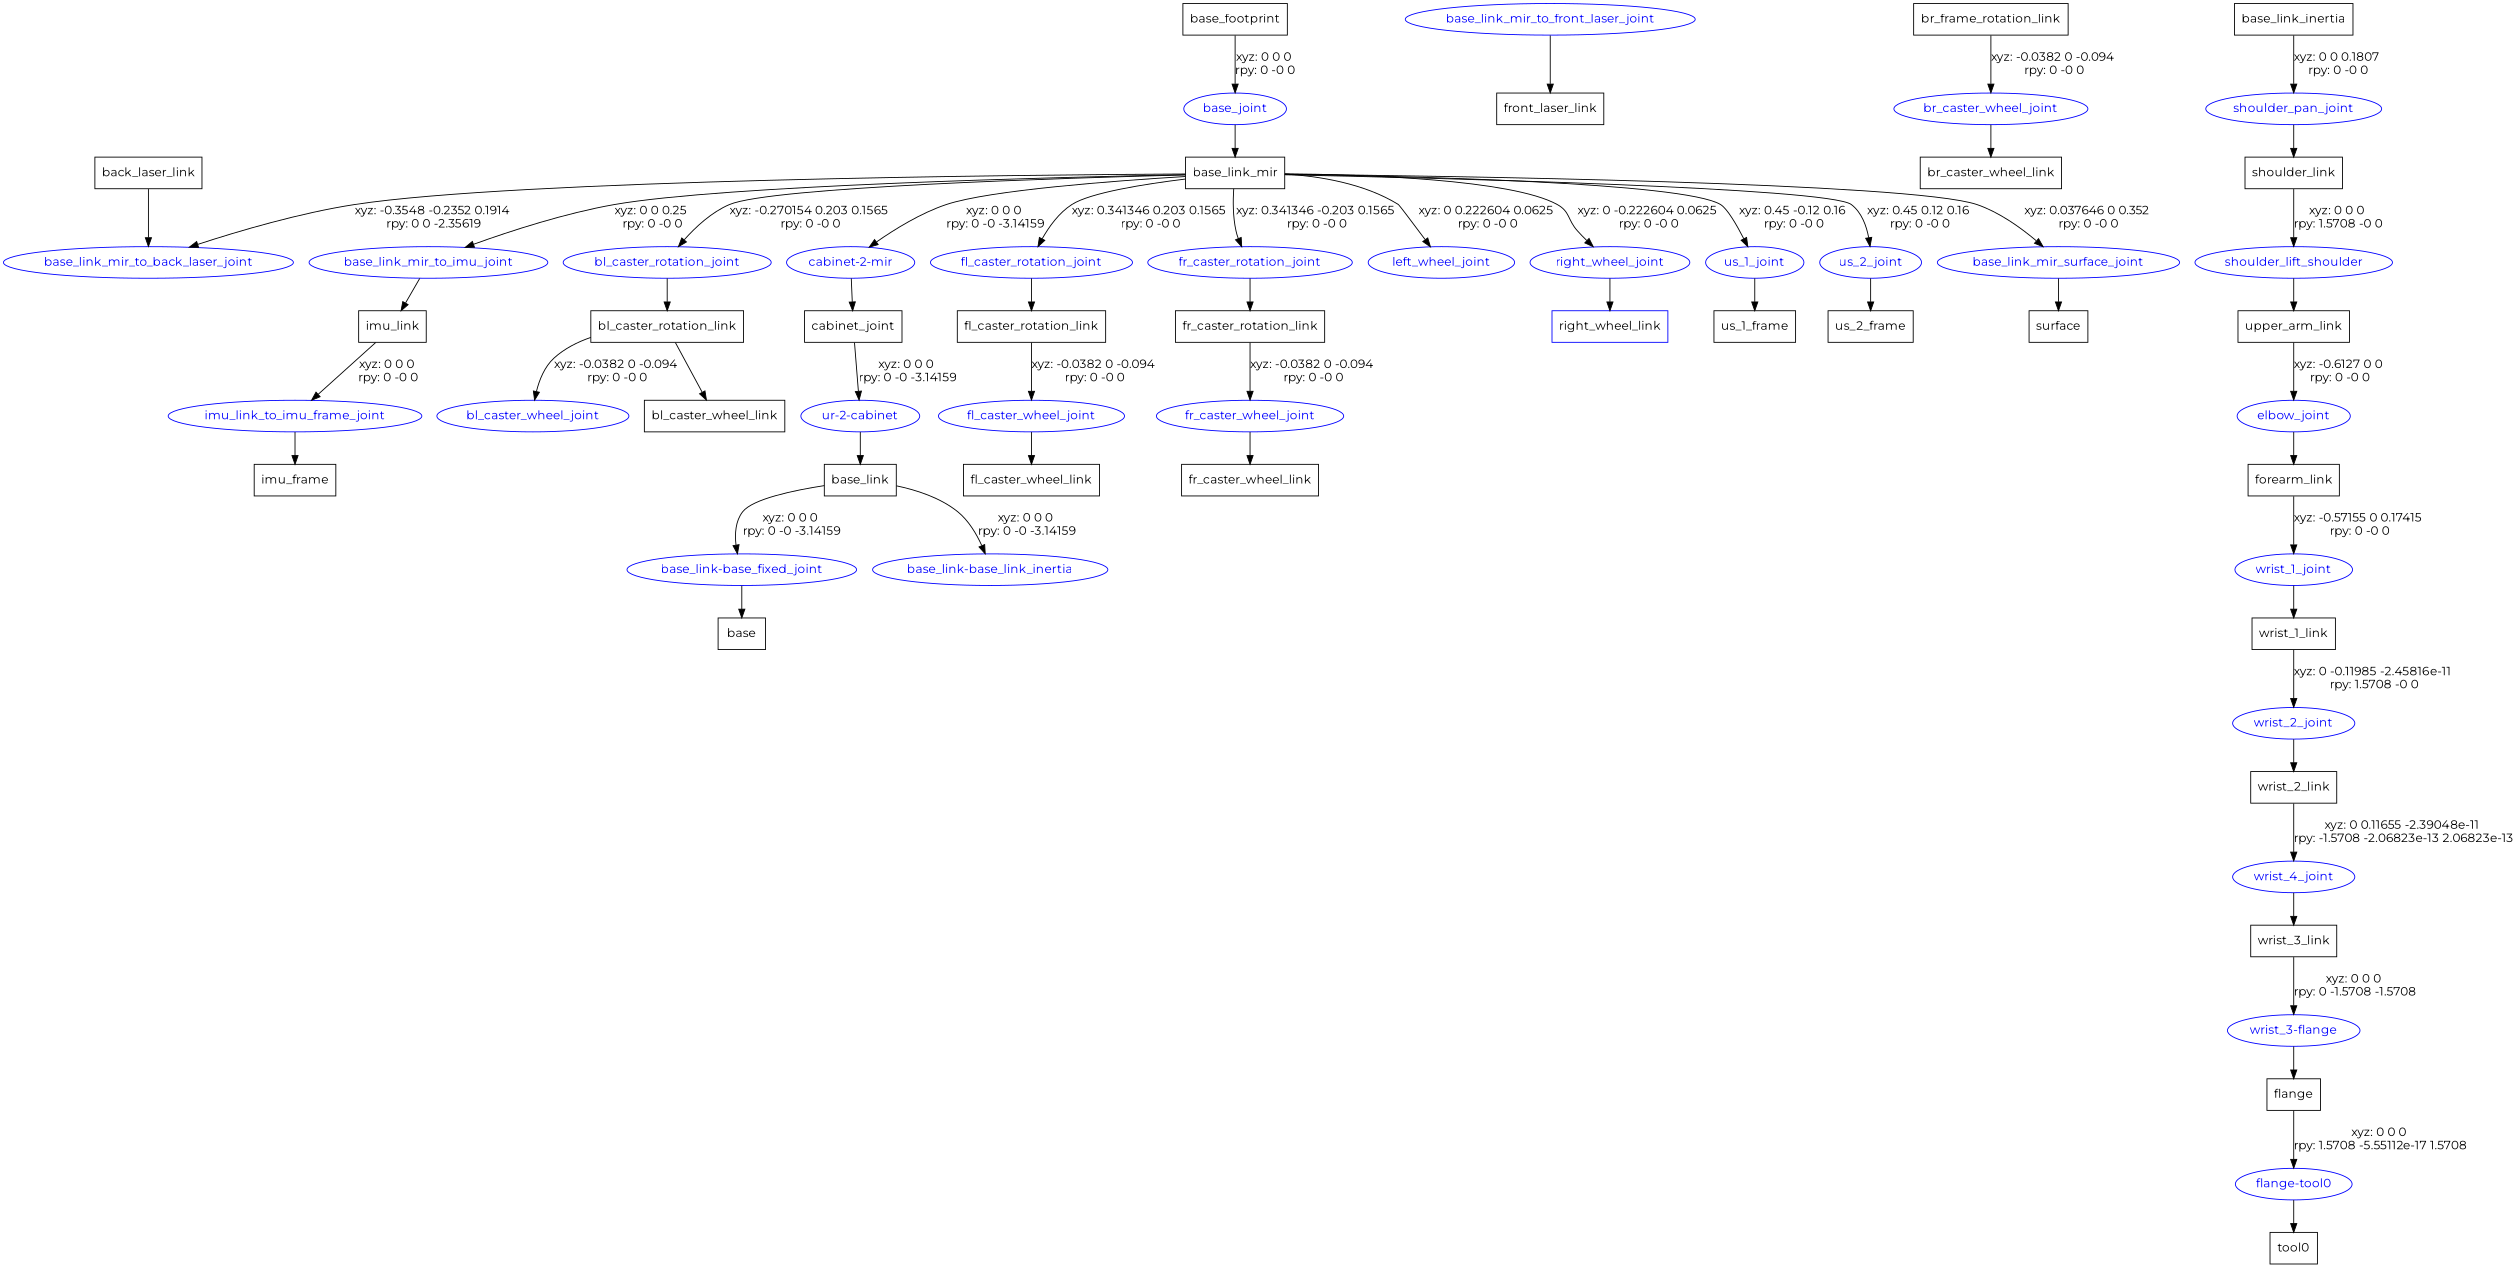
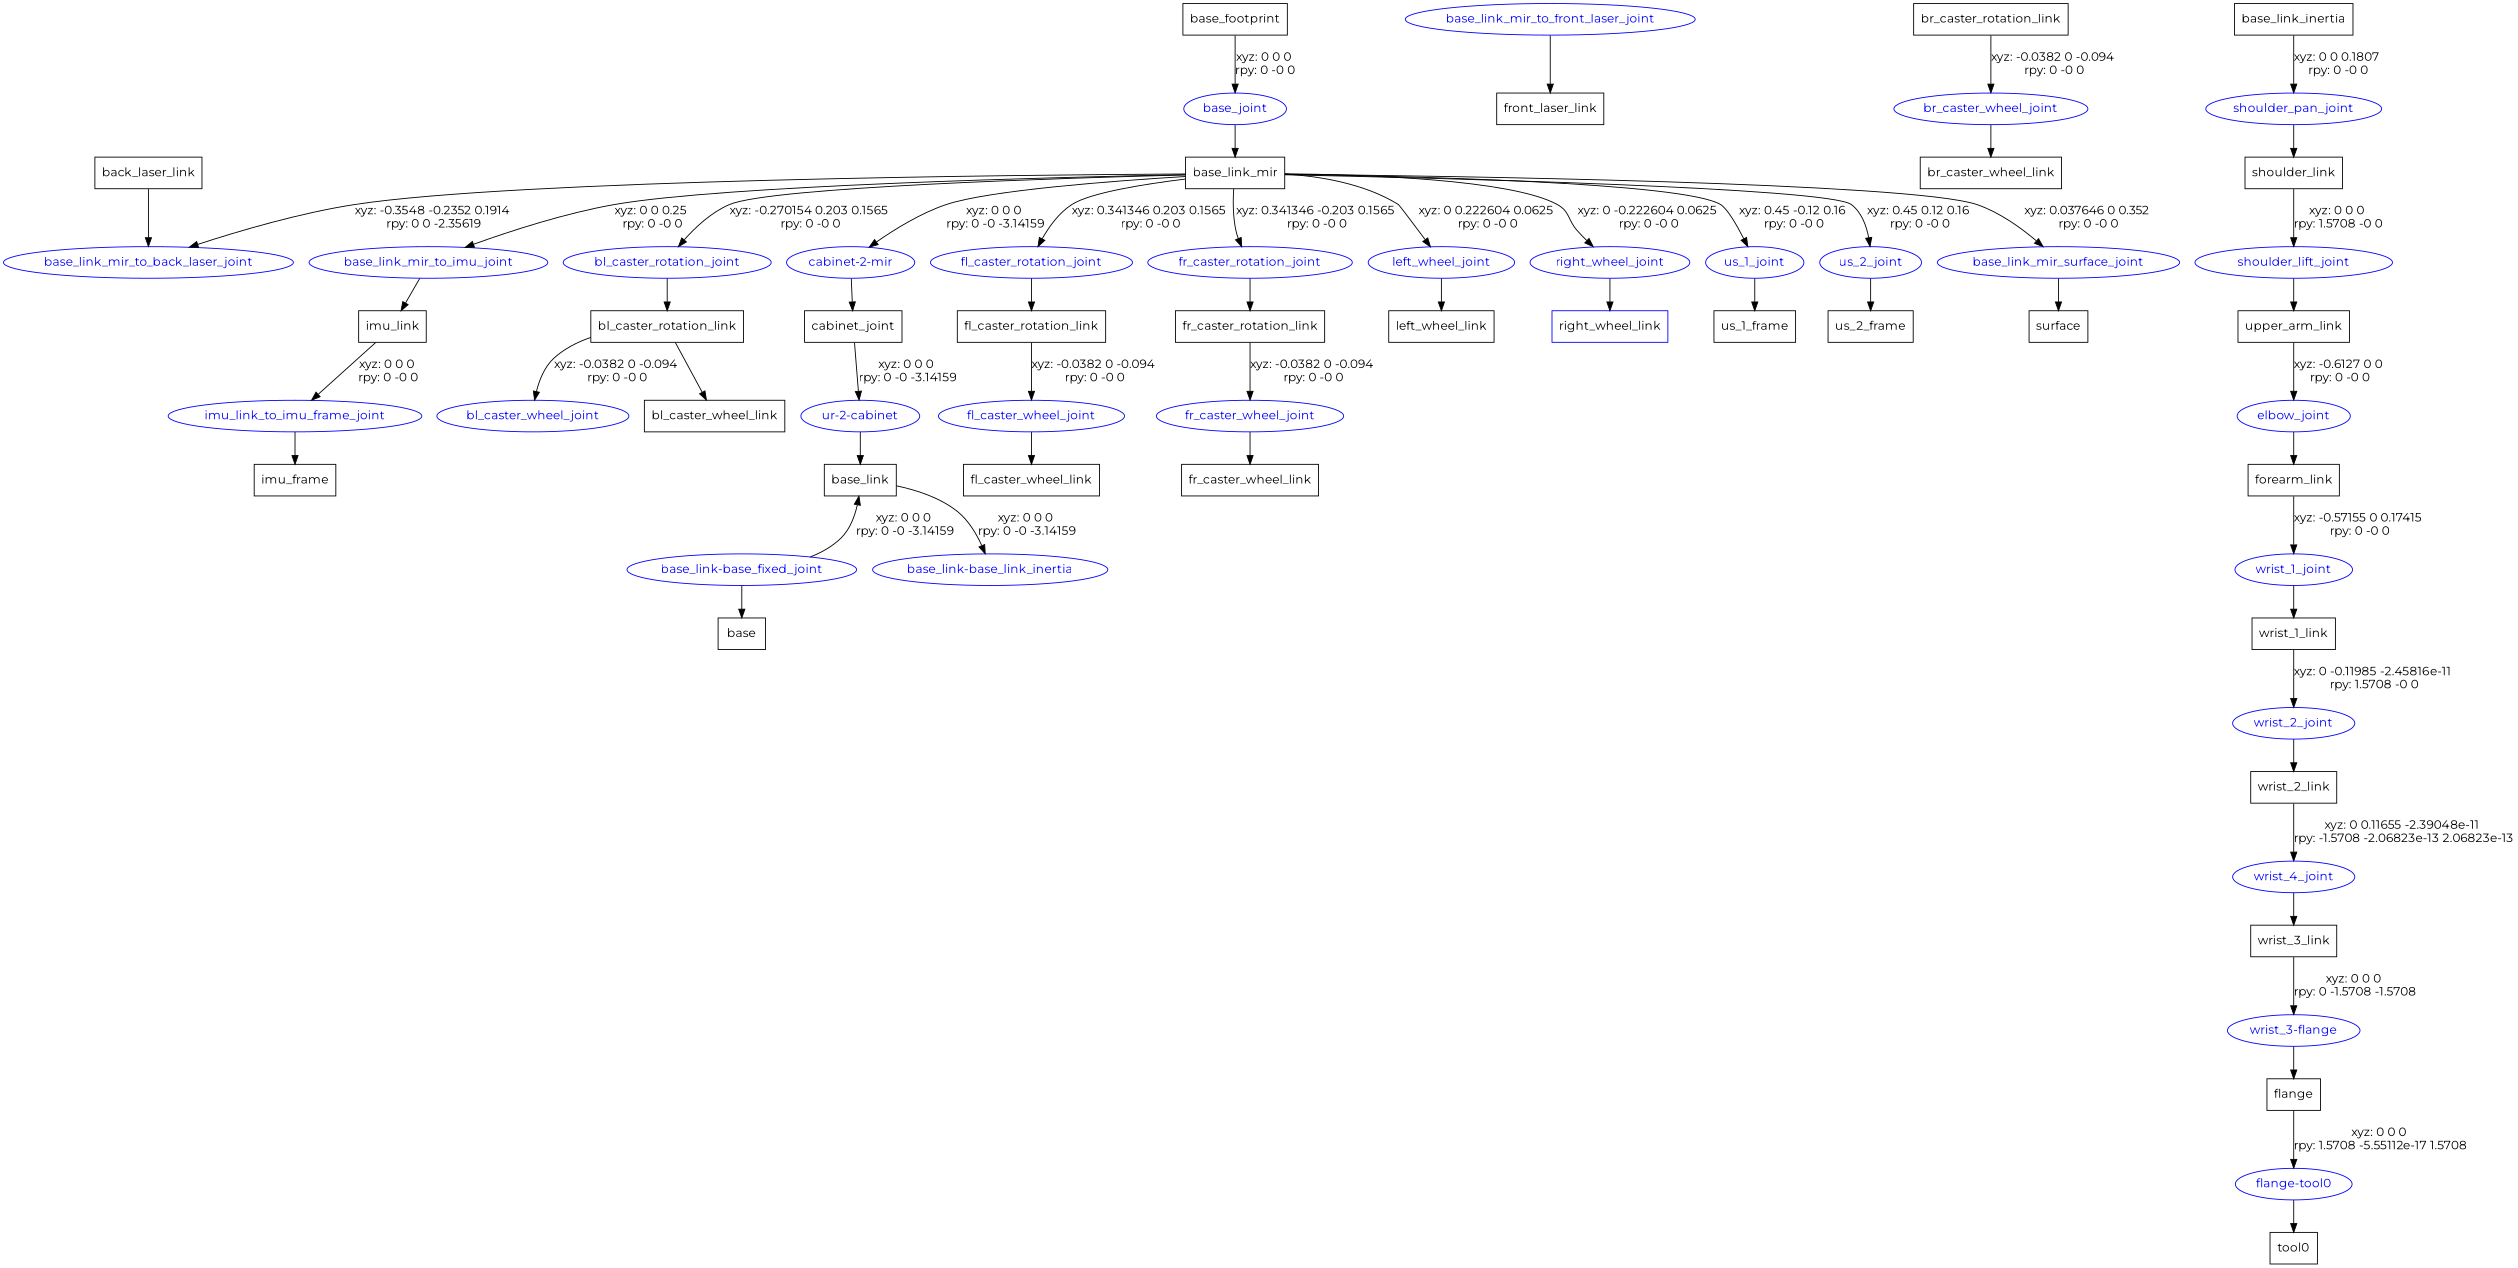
  digraph {
    fontname=Montserrat
    node [fontname=Montserrat shape=box]
    edge [fontname=Montserrat]
    n1 [label=base_footprint]
    base_joint [color=blue fontcolor=blue shape=ellipse]
    n3 [label=base_link_mir]
    base_link_mir_surface_joint [color=blue fontcolor=blue shape=ellipse]
    base_link_mir_to_back_laser_joint [color=blue fontcolor=blue shape=ellipse]
    base_link_mir_to_imu_joint [color=blue fontcolor=blue shape=ellipse]
    bl_caster_rotation_joint [color=blue fontcolor=blue shape=ellipse]
    "cabinet-2-mir" [color=blue fontcolor=blue shape=ellipse]
    fl_caster_rotation_joint [color=blue fontcolor=blue shape=ellipse]
    fr_caster_rotation_joint [color=blue fontcolor=blue shape=ellipse]
    left_wheel_joint [color=blue fontcolor=blue shape=ellipse]
    right_wheel_joint [color=blue fontcolor=blue shape=ellipse]
    us_1_joint [color=blue fontcolor=blue shape=ellipse]
    us_2_joint [color=blue fontcolor=blue shape=ellipse]
    n15 [label=surface]
    base_link_mir_to_front_laser_joint [color=blue fontcolor=blue shape=ellipse]
    n17 [label=front_laser_link]
    n18 [label=imu_link]
    n19 [label=bl_caster_rotation_link]
    n20 [label=cabinet_joint]
    n21 [label=fl_caster_rotation_link]
    n22 [label=fr_caster_rotation_link]
+   n23 [label=left_wheel_link]
    n24 [color=blue label=right_wheel_link]
    n25 [label=us_1_frame]
    n26 [label=us_2_frame]
    n27 [label=back_laser_link]
    imu_link_to_imu_frame_joint [color=blue fontcolor=blue shape=ellipse]
    n29 [label=imu_frame]
    bl_caster_wheel_joint [color=blue fontcolor=blue shape=ellipse]
    n31 [label=bl_caster_wheel_link]
-   n32 [label=br_frame_rotation_link]
+   n32 [label=br_caster_rotation_link]
    br_caster_wheel_joint [color=blue fontcolor=blue shape=ellipse]
    n34 [label=br_caster_wheel_link]
    "ur-2-cabinet" [color=blue fontcolor=blue shape=ellipse]
    n36 [label=base_link]
    "base_link-base_fixed_joint" [color=blue fontcolor=blue shape=ellipse]
    "base_link-base_link_inertia" [color=blue fontcolor=blue shape=ellipse]
    n39 [label=base]
    n40 [label=base_link_inertia]
    shoulder_pan_joint [color=blue fontcolor=blue shape=ellipse]
    n42 [label=shoulder_link]
-   shoulder_lift_joint [color=blue fontcolor=blue shape=ellipse label=shoulder_lift_shoulder]
+   shoulder_lift_joint [color=blue fontcolor=blue shape=ellipse]
    n44 [label=upper_arm_link]
    elbow_joint [color=blue fontcolor=blue shape=ellipse]
    n46 [label=forearm_link]
    wrist_1_joint [color=blue fontcolor=blue shape=ellipse]
    n48 [label=wrist_1_link]
    wrist_2_joint [color=blue fontcolor=blue shape=ellipse]
    n50 [label=wrist_2_link]
    n51 [color=blue fontcolor=blue label=wrist_4_joint shape=ellipse]
    n52 [label=wrist_3_link]
    "wrist_3-flange" [color=blue fontcolor=blue shape=ellipse]
    n54 [label=flange]
    "flange-tool0" [color=blue fontcolor=blue shape=ellipse]
    n56 [label=tool0]
    fl_caster_wheel_joint [color=blue fontcolor=blue shape=ellipse]
    n58 [label=fl_caster_wheel_link]
    fr_caster_wheel_joint [color=blue fontcolor=blue shape=ellipse]
    n60 [label=fr_caster_wheel_link]
    n1 -> base_joint [label="xyz: 0 0 0 \nrpy: 0 -0 0"]
    base_joint -> n3
    n3 -> base_link_mir_surface_joint [label="xyz: 0.037646 0 0.352 \nrpy: 0 -0 0"]
    n3 -> base_link_mir_to_back_laser_joint [label="xyz: -0.3548 -0.2352 0.1914 \nrpy: 0 0 -2.35619"]
    n3 -> base_link_mir_to_imu_joint [label="xyz: 0 0 0.25 \nrpy: 0 -0 0"]
    n3 -> bl_caster_rotation_joint [label="xyz: -0.270154 0.203 0.1565 \nrpy: 0 -0 0"]
    n3 -> "cabinet-2-mir" [label="xyz: 0 0 0 \nrpy: 0 -0 -3.14159"]
    n3 -> fl_caster_rotation_joint [label="xyz: 0.341346 0.203 0.1565 \nrpy: 0 -0 0"]
    n3 -> fr_caster_rotation_joint [label="xyz: 0.341346 -0.203 0.1565 \nrpy: 0 -0 0"]
    n3 -> left_wheel_joint [label="xyz: 0 0.222604 0.0625 \nrpy: 0 -0 0"]
    n3 -> right_wheel_joint [label="xyz: 0 -0.222604 0.0625 \nrpy: 0 -0 0"]
    n3 -> us_1_joint [label="xyz: 0.45 -0.12 0.16 \nrpy: 0 -0 0"]
    n3 -> us_2_joint [label="xyz: 0.45 0.12 0.16 \nrpy: 0 -0 0"]
    base_link_mir_surface_joint -> n15
    base_link_mir_to_imu_joint -> n18
    bl_caster_rotation_joint -> n19
    "cabinet-2-mir" -> n20
    fl_caster_rotation_joint -> n21
    fr_caster_rotation_joint -> n22
+   left_wheel_joint -> n23
    right_wheel_joint -> n24
    us_1_joint -> n25
    us_2_joint -> n26
    base_link_mir_to_front_laser_joint -> n17
    n18 -> imu_link_to_imu_frame_joint [label="xyz: 0 0 0 \nrpy: 0 -0 0"]
    n19 -> bl_caster_wheel_joint [label="xyz: -0.0382 0 -0.094 \nrpy: 0 -0 0"]
    n19 -> n31
    n20 -> "ur-2-cabinet" [label="xyz: 0 0 0 \nrpy: 0 -0 -3.14159"]
    n21 -> fl_caster_wheel_joint [label="xyz: -0.0382 0 -0.094 \nrpy: 0 -0 0"]
    n22 -> fr_caster_wheel_joint [label="xyz: -0.0382 0 -0.094 \nrpy: 0 -0 0"]
    n27 -> base_link_mir_to_back_laser_joint
    imu_link_to_imu_frame_joint -> n29
    n32 -> br_caster_wheel_joint [label="xyz: -0.0382 0 -0.094 \nrpy: 0 -0 0"]
    br_caster_wheel_joint -> n34
    "ur-2-cabinet" -> n36
-   n36 -> "base_link-base_fixed_joint" [label="xyz: 0 0 0 \nrpy: 0 -0 -3.14159"]
+   "base_link-base_fixed_joint" -> n36 [label="xyz: 0 0 0 \nrpy: 0 -0 -3.14159"]
    n36 -> "base_link-base_link_inertia" [label="xyz: 0 0 0 \nrpy: 0 -0 -3.14159"]
    "base_link-base_fixed_joint" -> n39
    n40 -> shoulder_pan_joint [label="xyz: 0 0 0.1807 \nrpy: 0 -0 0"]
    shoulder_pan_joint -> n42
    n42 -> shoulder_lift_joint [label="xyz: 0 0 0 \nrpy: 1.5708 -0 0"]
    shoulder_lift_joint -> n44
    n44 -> elbow_joint [label="xyz: -0.6127 0 0 \nrpy: 0 -0 0"]
    elbow_joint -> n46
    n46 -> wrist_1_joint [label="xyz: -0.57155 0 0.17415 \nrpy: 0 -0 0"]
    wrist_1_joint -> n48
    n48 -> wrist_2_joint [label="xyz: 0 -0.11985 -2.45816e-11 \nrpy: 1.5708 -0 0"]
    wrist_2_joint -> n50
    n50 -> n51 [label="xyz: 0 0.11655 -2.39048e-11 \nrpy: -1.5708 -2.06823e-13 2.06823e-13"]
    n51 -> n52
    n52 -> "wrist_3-flange" [label="xyz: 0 0 0 \nrpy: 0 -1.5708 -1.5708"]
    "wrist_3-flange" -> n54
    n54 -> "flange-tool0" [label="xyz: 0 0 0 \nrpy: 1.5708 -5.55112e-17 1.5708"]
    "flange-tool0" -> n56
    fl_caster_wheel_joint -> n58
    fr_caster_wheel_joint -> n60
  }
